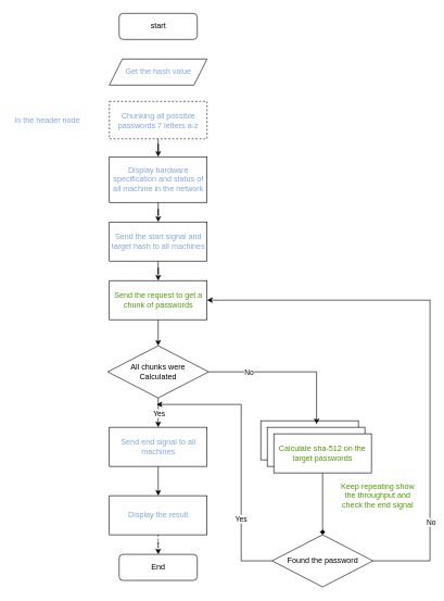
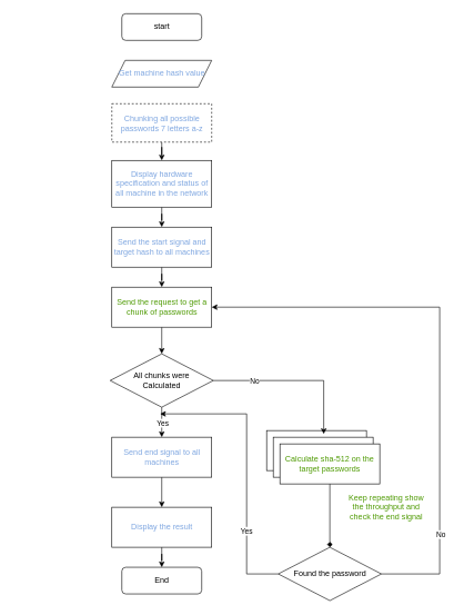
  <mxCell id="0" />
  <mxCell id="1" parent="0" />
  <mxCell id="2" value="start" style="rounded=1;whiteSpace=wrap;html=1;fontSize=12;glass=0;strokeWidth=1;shadow=0;" parent="1" vertex="1"><mxGeometry x="182.5" y="20" width="120" height="40" as="geometry" /></mxCell>
  <mxCell id="3" value="End" style="rounded=1;whiteSpace=wrap;html=1;fontSize=12;glass=0;strokeWidth=1;shadow=0;" parent="1" vertex="1"><mxGeometry x="182.5" y="850" width="120" height="40" as="geometry" /></mxCell>
  <mxCell id="4" style="edgeStyle=orthogonalEdgeStyle;rounded=0;orthogonalLoop=1;jettySize=auto;html=1;" edge="1" parent="1" source="5" target="11"><mxGeometry relative="1" as="geometry" /></mxCell>
  <mxCell id="5" value="Display hardware specification and status of all machine in the network" style="rounded=0;whiteSpace=wrap;html=1;verticalAlign=middle;align=center;fontSize=12;fontColor=#7EA6E0;" vertex="1" parent="1"><mxGeometry x="167.5" y="240" width="150" height="70" as="geometry" /></mxCell>
- <mxCell id="6" value="In the header node" style="text;html=1;align=left;verticalAlign=middle;whiteSpace=wrap;rounded=0;fontColor=#7EA6E0;" vertex="1" parent="1"><mxGeometry x="20" y="171.25" width="110" height="25" as="geometry" /></mxCell>
- <mxCell id="7" value="&lt;font color=&quot;#7ea6e0&quot;&gt;Get the hash value&lt;/font&gt;" style="shape=parallelogram;perimeter=parallelogramPerimeter;whiteSpace=wrap;html=1;fixedSize=1;" vertex="1" parent="1"><mxGeometry x="167.5" y="90" width="150" height="40" as="geometry" /></mxCell>
+ <mxCell id="7" value="&lt;font color=&quot;#7ea6e0&quot;&gt;Get machine hash value&lt;/font&gt;" style="shape=parallelogram;perimeter=parallelogramPerimeter;whiteSpace=wrap;html=1;fixedSize=1;" vertex="1" parent="1"><mxGeometry x="167.5" y="90" width="150" height="40" as="geometry" /></mxCell>
  <mxCell id="8" style="edgeStyle=orthogonalEdgeStyle;rounded=0;orthogonalLoop=1;jettySize=auto;html=1;entryX=0.5;entryY=0;entryDx=0;entryDy=0;" edge="1" parent="1" source="9" target="5"><mxGeometry relative="1" as="geometry" /></mxCell>
  <mxCell id="9" value="Chunking all possible passwords 7 letters a-z" style="rounded=0;whiteSpace=wrap;html=1;fontColor=#7EA6E0;dashed=1;" vertex="1" parent="1"><mxGeometry x="167.5" y="155" width="150" height="57.5" as="geometry" /></mxCell>
  <mxCell id="10" style="edgeStyle=orthogonalEdgeStyle;rounded=0;orthogonalLoop=1;jettySize=auto;html=1;entryX=0.5;entryY=0;entryDx=0;entryDy=0;" edge="1" parent="1" source="11" target="20"><mxGeometry relative="1" as="geometry" /></mxCell>
  <mxCell id="11" value="Send the start signal and target hash to all machines" style="rounded=0;whiteSpace=wrap;html=1;fontColor=#7EA6E0;" vertex="1" parent="1"><mxGeometry x="167.5" y="340" width="150" height="60" as="geometry" /></mxCell>
  <mxCell id="12" style="edgeStyle=orthogonalEdgeStyle;rounded=0;orthogonalLoop=1;jettySize=auto;html=1;" edge="1" parent="1" source="14" target="16"><mxGeometry relative="1" as="geometry" /></mxCell>
  <mxCell id="13" value="Yes" style="edgeLabel;html=1;align=center;verticalAlign=middle;resizable=0;points=[];" vertex="1" connectable="0" parent="12"><mxGeometry x="0.016" y="1" relative="1" as="geometry"><mxPoint as="offset" /></mxGeometry></mxCell>
  <mxCell id="14" value="All chunks were&lt;div&gt;Calculated&lt;/div&gt;" style="rhombus;whiteSpace=wrap;html=1;" vertex="1" parent="1"><mxGeometry x="165" y="530" width="155" height="80" as="geometry" /></mxCell>
  <mxCell id="15" style="edgeStyle=orthogonalEdgeStyle;rounded=0;orthogonalLoop=1;jettySize=auto;html=1;entryX=0.5;entryY=0;entryDx=0;entryDy=0;" edge="1" parent="1" source="16" target="18"><mxGeometry relative="1" as="geometry" /></mxCell>
  <mxCell id="16" value="&lt;font color=&quot;#7ea6e0&quot;&gt;Send end signal to all machines&lt;/font&gt;" style="rounded=0;whiteSpace=wrap;html=1;" vertex="1" parent="1"><mxGeometry x="167.5" y="655" width="150" height="60" as="geometry" /></mxCell>
- <mxCell id="17" style="edgeStyle=orthogonalEdgeStyle;rounded=0;orthogonalLoop=1;jettySize=auto;html=1;entryX=0.5;entryY=0;entryDx=0;entryDy=0;dashed=1;" edge="1" parent="1" source="18" target="3"><mxGeometry relative="1" as="geometry" /></mxCell>
+ <mxCell id="17" style="edgeStyle=orthogonalEdgeStyle;rounded=0;orthogonalLoop=1;jettySize=auto;html=1;entryX=0.5;entryY=0;entryDx=0;entryDy=0;" edge="1" parent="1" source="18" target="3"><mxGeometry relative="1" as="geometry" /></mxCell>
  <mxCell id="18" value="&lt;font color=&quot;#7ea6e0&quot;&gt;Display the result&lt;/font&gt;" style="rounded=0;whiteSpace=wrap;html=1;" vertex="1" parent="1"><mxGeometry x="167.5" y="760" width="150" height="60" as="geometry" /></mxCell>
  <mxCell id="19" style="edgeStyle=orthogonalEdgeStyle;rounded=0;orthogonalLoop=1;jettySize=auto;html=1;entryX=0.5;entryY=0;entryDx=0;entryDy=0;" edge="1" parent="1" source="20" target="14"><mxGeometry relative="1" as="geometry" /></mxCell>
  <mxCell id="20" value="Send the request to get a chunk of passwords" style="rounded=0;whiteSpace=wrap;html=1;fontColor=#4D9900;" vertex="1" parent="1"><mxGeometry x="167.5" y="430" width="150" height="60" as="geometry" /></mxCell>
  <mxCell id="21" value="" style="rounded=0;whiteSpace=wrap;html=1;" vertex="1" parent="1"><mxGeometry x="400" y="645" width="150" height="60" as="geometry" /></mxCell>
  <mxCell id="22" value="" style="rounded=0;whiteSpace=wrap;html=1;" vertex="1" parent="1"><mxGeometry x="410" y="655" width="150" height="60" as="geometry" /></mxCell>
  <mxCell id="23" style="edgeStyle=orthogonalEdgeStyle;rounded=0;orthogonalLoop=1;jettySize=auto;html=1;entryX=0.5;entryY=0;entryDx=0;entryDy=0;endArrow=diamond;" edge="1" parent="1" source="24" target="31"><mxGeometry relative="1" as="geometry" /></mxCell>
  <mxCell id="24" value="&lt;font color=&quot;#4d9900&quot;&gt;Calculate sha-512 on the target passwords&lt;/font&gt;" style="rounded=0;whiteSpace=wrap;html=1;" vertex="1" parent="1"><mxGeometry x="420" y="665" width="150" height="60" as="geometry" /></mxCell>
  <mxCell id="25" style="edgeStyle=orthogonalEdgeStyle;rounded=0;orthogonalLoop=1;jettySize=auto;html=1;entryX=0.572;entryY=0.087;entryDx=0;entryDy=0;entryPerimeter=0;" edge="1" parent="1" source="14" target="21"><mxGeometry relative="1" as="geometry" /></mxCell>
  <mxCell id="26" value="No" style="edgeLabel;html=1;align=center;verticalAlign=middle;resizable=0;points=[];" vertex="1" connectable="0" parent="25"><mxGeometry x="-0.655" y="2" relative="1" as="geometry"><mxPoint x="19" y="2" as="offset" /></mxGeometry></mxCell>
  <mxCell id="27" style="edgeStyle=orthogonalEdgeStyle;rounded=0;orthogonalLoop=1;jettySize=auto;html=1;exitX=0;exitY=0.5;exitDx=0;exitDy=0;" edge="1" parent="1" source="31"><mxGeometry relative="1" as="geometry"><mxPoint x="240" y="620" as="targetPoint" /><Array as="points"><mxPoint x="370" y="860" /><mxPoint x="370" y="620" /></Array></mxGeometry></mxCell>
  <mxCell id="28" value="Yes" style="edgeLabel;html=1;align=center;verticalAlign=middle;resizable=0;points=[];" vertex="1" connectable="0" parent="27"><mxGeometry x="-0.463" y="1" relative="1" as="geometry"><mxPoint as="offset" /></mxGeometry></mxCell>
  <mxCell id="29" style="edgeStyle=orthogonalEdgeStyle;rounded=0;orthogonalLoop=1;jettySize=auto;html=1;entryX=1;entryY=0.5;entryDx=0;entryDy=0;" edge="1" parent="1" source="31" target="20"><mxGeometry relative="1" as="geometry"><Array as="points"><mxPoint x="660" y="860" /><mxPoint x="660" y="460" /></Array></mxGeometry></mxCell>
  <mxCell id="30" value="No" style="edgeLabel;html=1;align=center;verticalAlign=middle;resizable=0;points=[];" vertex="1" connectable="0" parent="29"><mxGeometry x="-0.643" y="-1" relative="1" as="geometry"><mxPoint y="1" as="offset" /></mxGeometry></mxCell>
  <mxCell id="31" value="Found the password" style="rhombus;whiteSpace=wrap;html=1;" vertex="1" parent="1"><mxGeometry x="417.5" y="820" width="155" height="80" as="geometry" /></mxCell>
  <mxCell id="32" value="&lt;font color=&quot;#4d9900&quot;&gt;Keep repeating show the throughput and check the end signal&lt;/font&gt;" style="text;html=1;align=center;verticalAlign=middle;whiteSpace=wrap;rounded=0;" vertex="1" parent="1"><mxGeometry x="520" y="740" width="120" height="40" as="geometry" /></mxCell>
